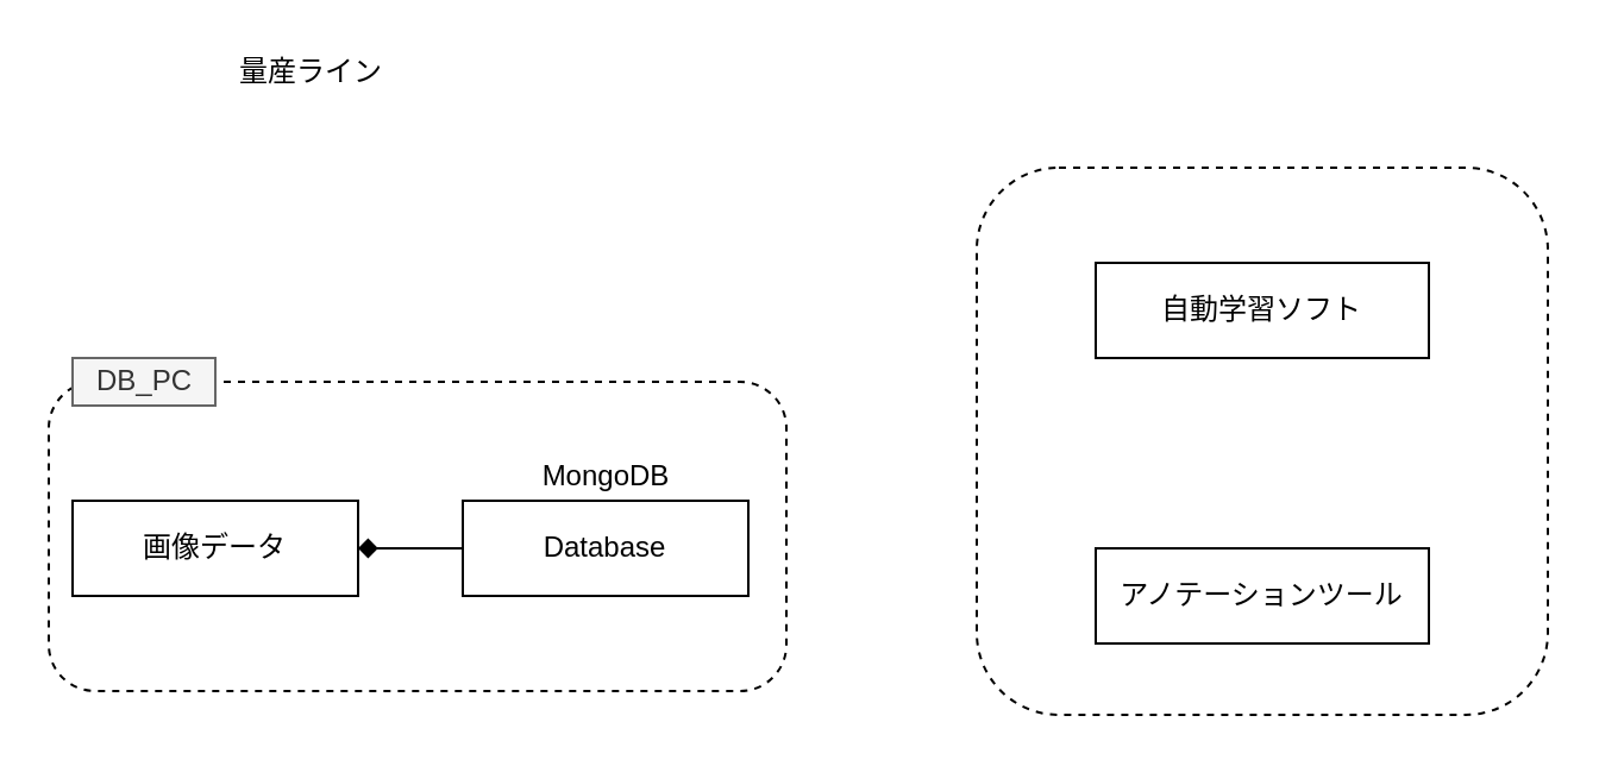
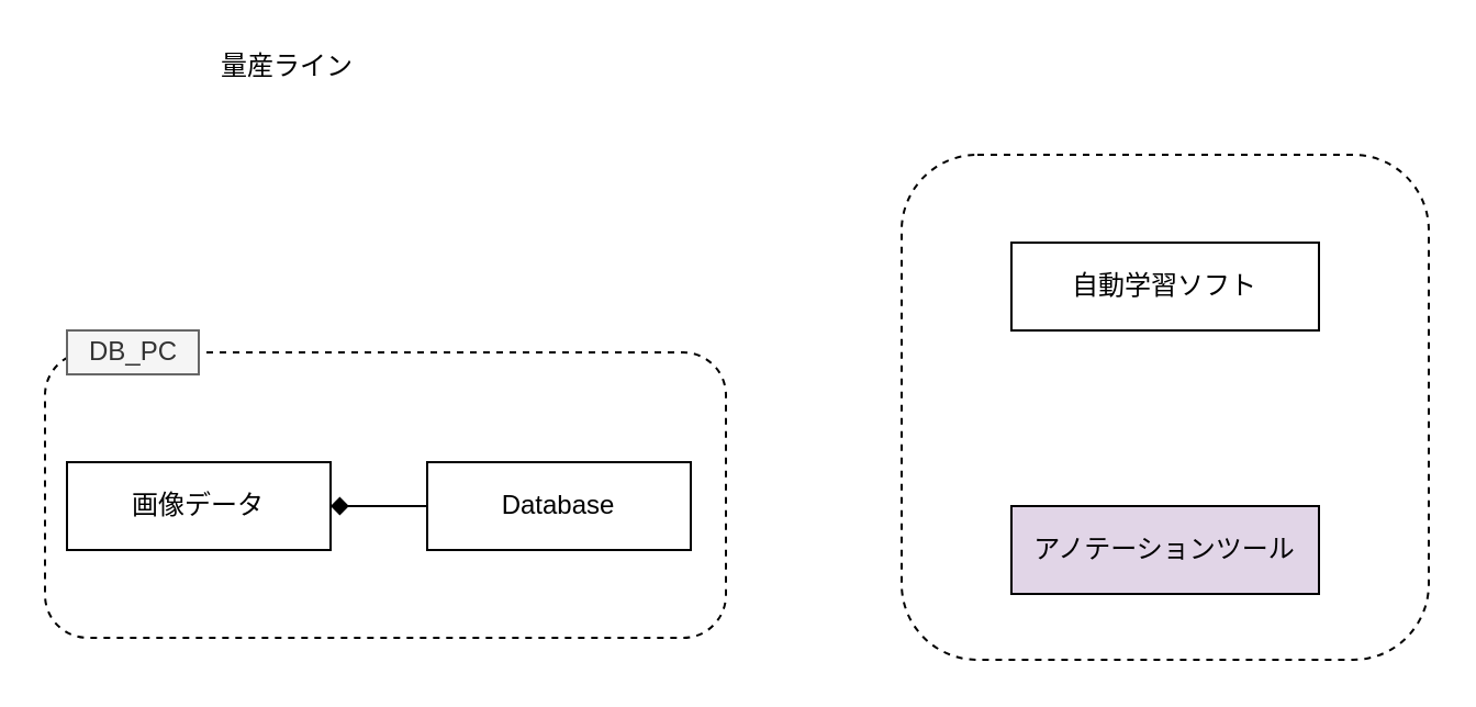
  <mxCell id="0" />
  <mxCell id="1" parent="0" />
  <mxCell id="2" value="" style="rounded=1;whiteSpace=wrap;html=1;dashed=1;" vertex="1" parent="1"><mxGeometry x="410" y="70" width="240" height="230" as="geometry" /></mxCell>
  <mxCell id="3" value="" style="rounded=1;whiteSpace=wrap;html=1;dashed=1;" vertex="1" parent="1"><mxGeometry x="20" y="160" width="310" height="130" as="geometry" /></mxCell>
  <mxCell id="4" value="Database" style="rounded=0;whiteSpace=wrap;html=1;" vertex="1" parent="1"><mxGeometry x="194" y="210" width="120" height="40" as="geometry" /></mxCell>
- <mxCell id="5" value="MongoDB" style="text;html=1;align=center;verticalAlign=middle;resizable=0;points=[];autosize=1;" vertex="1" parent="1"><mxGeometry x="219" y="190" width="70" height="20" as="geometry" /></mxCell>
  <mxCell id="6" value="画像データ" style="rounded=0;whiteSpace=wrap;html=1;" vertex="1" parent="1"><mxGeometry x="30" y="210" width="120" height="40" as="geometry" /></mxCell>
  <mxCell id="7" value="DB_PC" style="text;html=1;align=center;verticalAlign=middle;resizable=0;points=[];autosize=1;fillColor=#f5f5f5;strokeColor=#666666;fontColor=#333333;" vertex="1" parent="1"><mxGeometry x="30" y="150" width="60" height="20" as="geometry" /></mxCell>
- <mxCell id="8" value="アノテーションツール" style="rounded=0;whiteSpace=wrap;html=1;" vertex="1" parent="1"><mxGeometry x="460" y="230" width="140" height="40" as="geometry" /></mxCell>
+ <mxCell id="8" value="アノテーションツール" style="rounded=0;whiteSpace=wrap;html=1;fillColor=#e1d5e7;" vertex="1" parent="1"><mxGeometry x="460" y="230" width="140" height="40" as="geometry" /></mxCell>
  <mxCell id="9" value="自動学習ソフト" style="rounded=0;whiteSpace=wrap;html=1;" vertex="1" parent="1"><mxGeometry x="460" y="110" width="140" height="40" as="geometry" /></mxCell>
  <mxCell id="10" value="量産ライン" style="text;html=1;align=center;verticalAlign=middle;resizable=0;points=[];autosize=1;" vertex="1" parent="1"><mxGeometry x="90" y="20" width="80" height="20" as="geometry" /></mxCell>
  <mxCell id="11" value="" style="endArrow=diamond;html=1;entryX=1;entryY=0.5;entryDx=0;entryDy=0;exitX=0;exitY=0.5;exitDx=0;exitDy=0;" edge="1" parent="1" source="4" target="6"><mxGeometry width="50" height="50" relative="1" as="geometry"><mxPoint x="290" y="190" as="sourcePoint" /><mxPoint x="340" y="140" as="targetPoint" /></mxGeometry></mxCell>
